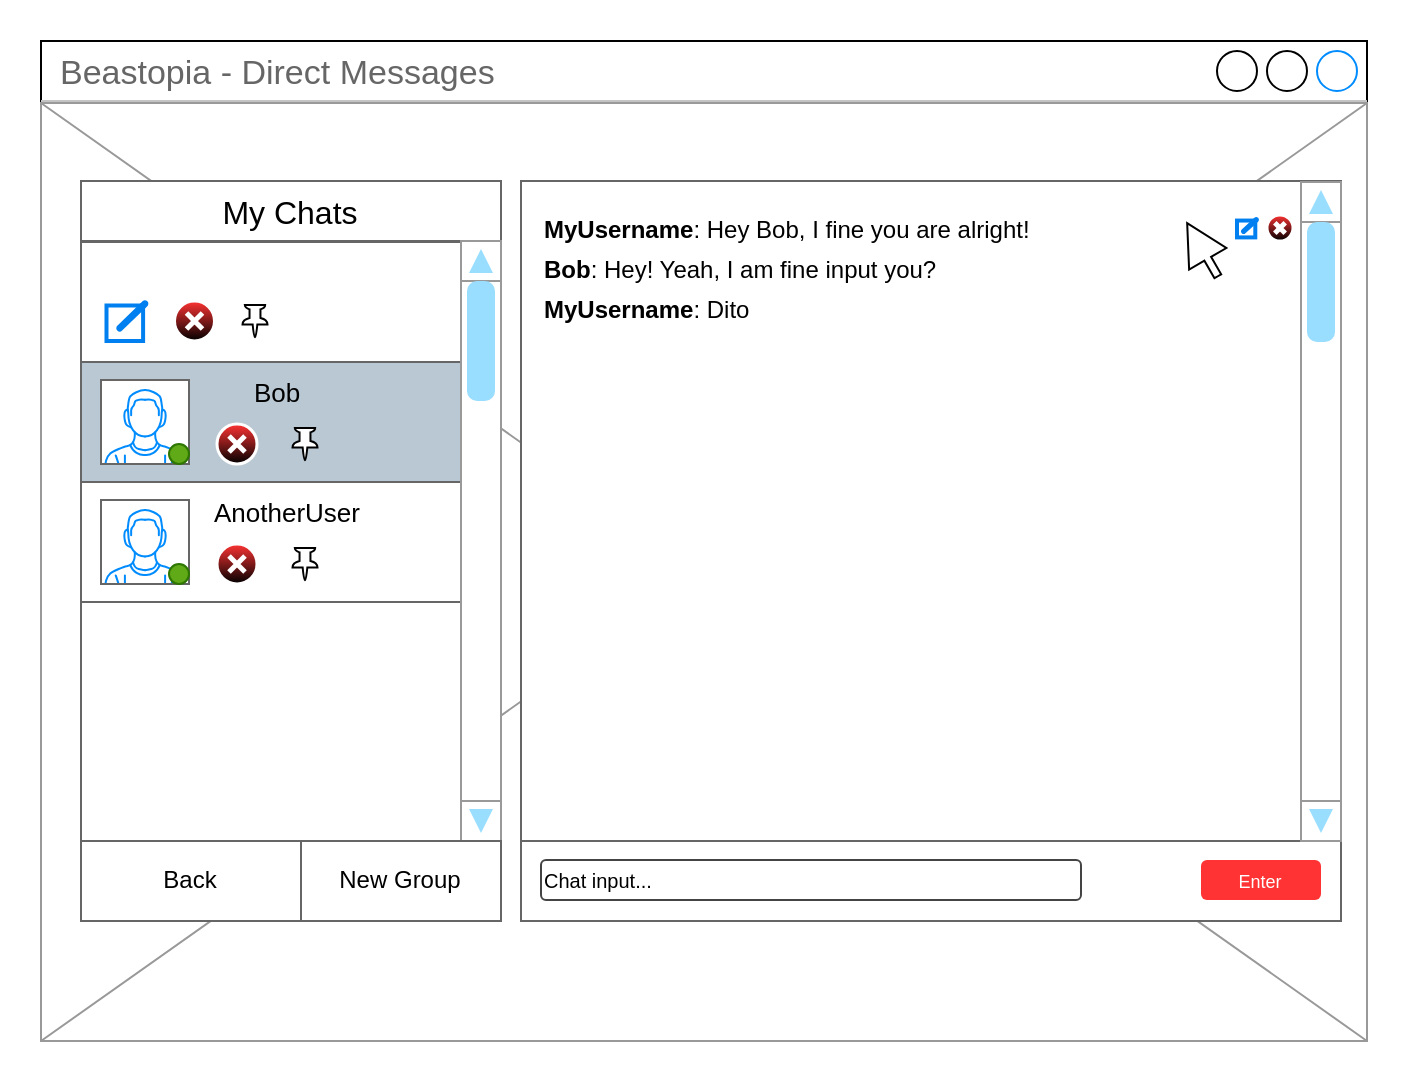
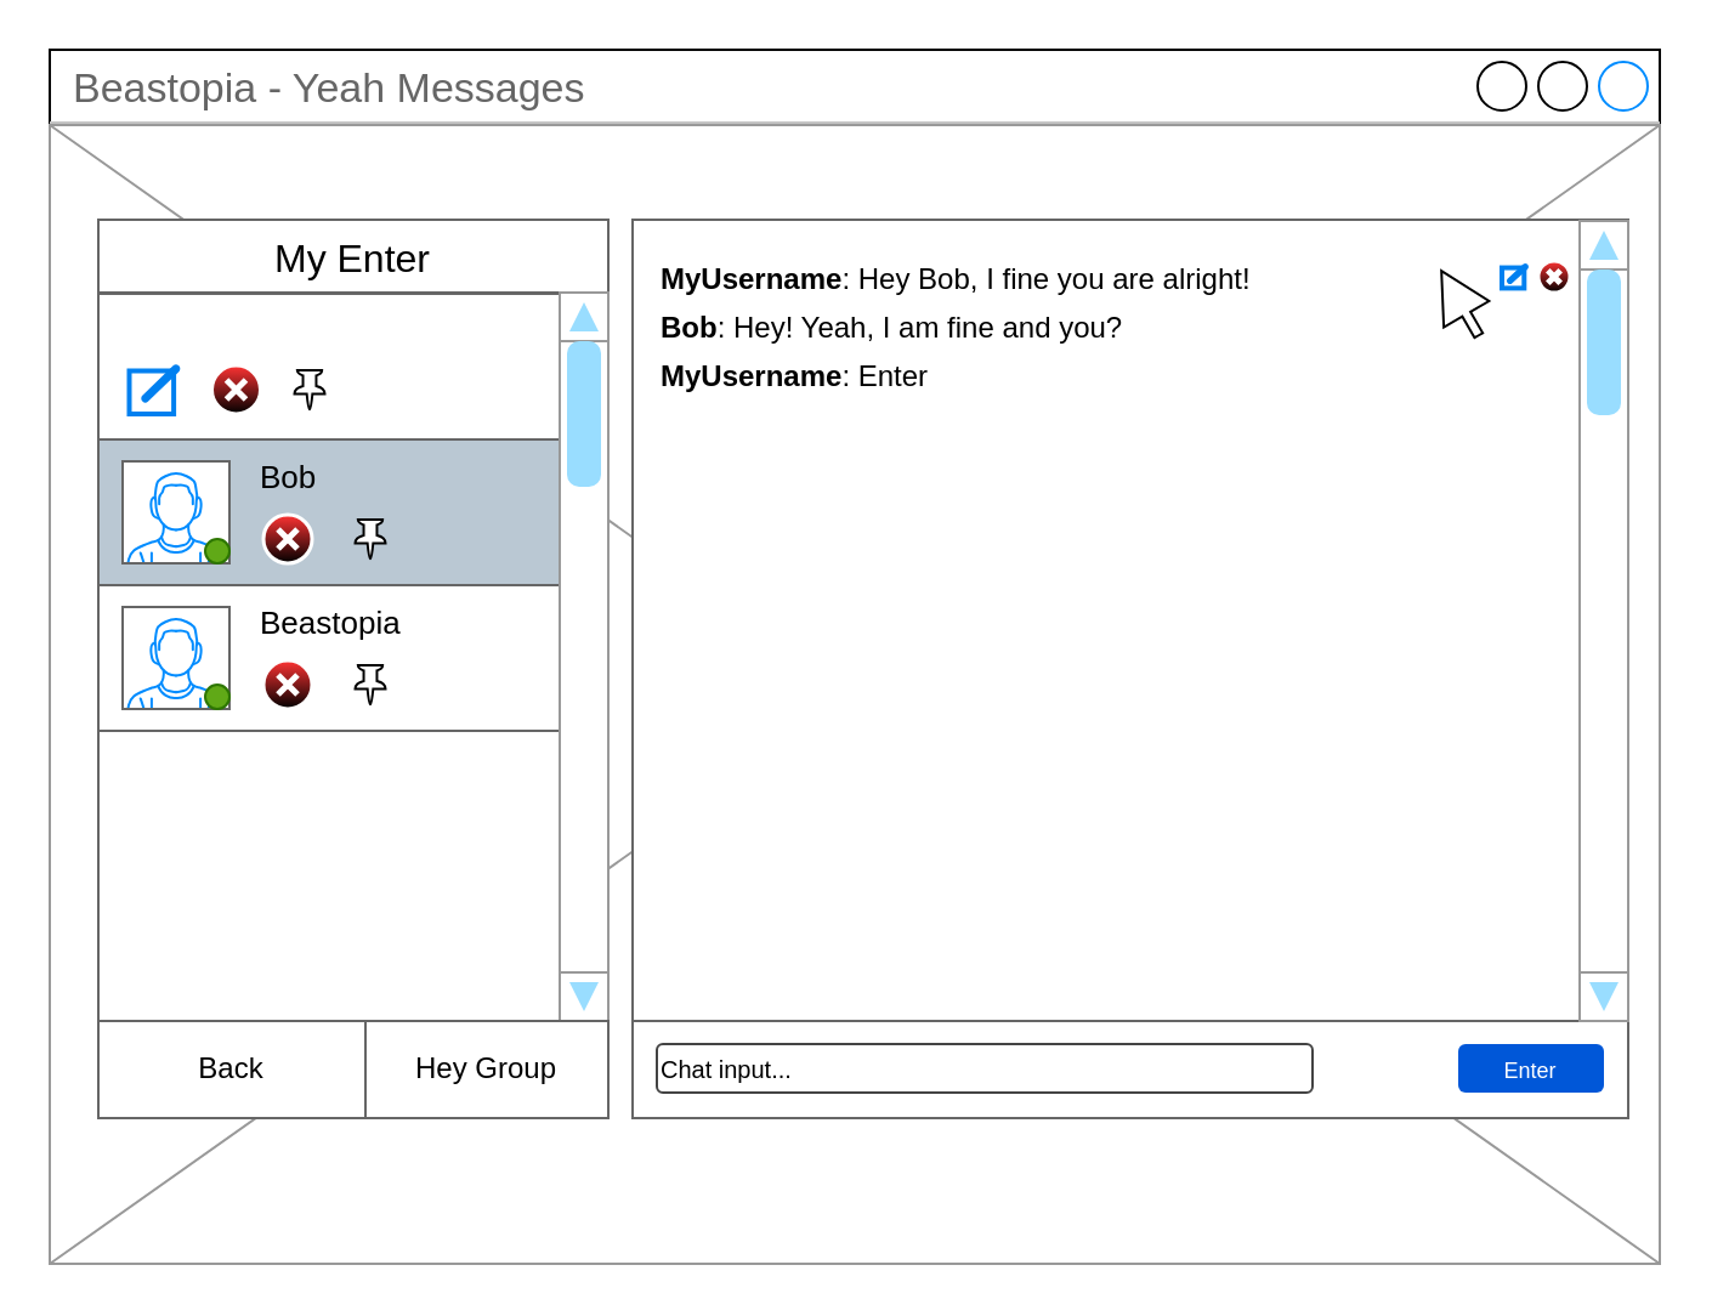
  <mxCell id="0" />
  <mxCell id="1" parent="0" />
- <mxCell id="2" value="Beastopia&amp;nbsp;- Direct Messages" style="strokeWidth=1;shadow=0;dashed=0;align=center;html=1;shape=mxgraph.mockup.containers.window;align=left;verticalAlign=top;spacingLeft=8;strokeColor2=#008cff;strokeColor3=#c4c4c4;fontColor=#666666;mainText=;fontSize=17;labelBackgroundColor=none;whiteSpace=wrap;" vertex="1" parent="1"><mxGeometry x="20" y="20" width="663" height="500" as="geometry" /></mxCell>
+ <mxCell id="2" value="Beastopia&amp;nbsp;- Yeah Messages" style="strokeWidth=1;shadow=0;dashed=0;align=center;html=1;shape=mxgraph.mockup.containers.window;align=left;verticalAlign=top;spacingLeft=8;strokeColor2=#008cff;strokeColor3=#c4c4c4;fontColor=#666666;mainText=;fontSize=17;labelBackgroundColor=none;whiteSpace=wrap;" vertex="1" parent="1"><mxGeometry x="20" y="20" width="663" height="500" as="geometry" /></mxCell>
  <mxCell id="3" value="" style="verticalLabelPosition=bottom;shadow=0;dashed=0;align=center;html=1;verticalAlign=top;strokeWidth=1;shape=mxgraph.mockup.graphics.simpleIcon;strokeColor=#999999;" vertex="1" parent="1"><mxGeometry x="20" y="51" width="663" height="469" as="geometry" /></mxCell>
  <mxCell id="4" value="&lt;p style=&quot;line-height: 20%;&quot;&gt;&lt;br&gt;&lt;/p&gt;" style="strokeWidth=1;shadow=0;dashed=0;align=center;html=1;shape=mxgraph.mockup.text.textBox;fontColor=#666666;align=left;fontSize=17;spacingLeft=4;spacingTop=-3;whiteSpace=wrap;strokeColor=#666666;mainText=" vertex="1" parent="1"><mxGeometry x="40" y="90" width="210" height="370" as="geometry" /></mxCell>
  <mxCell id="5" value="&lt;p style=&quot;line-height: 20%;&quot;&gt;&lt;br&gt;&lt;/p&gt;" style="strokeWidth=1;shadow=0;dashed=0;align=center;html=1;shape=mxgraph.mockup.text.textBox;fontColor=#666666;align=left;fontSize=17;spacingLeft=4;spacingTop=-3;whiteSpace=wrap;strokeColor=#666666;mainText=" vertex="1" parent="1"><mxGeometry x="260" y="90" width="410" height="370" as="geometry" /></mxCell>
  <mxCell id="6" value="" style="strokeWidth=1;shadow=0;dashed=0;align=center;html=1;shape=mxgraph.mockup.text.textBox;fontColor=#666666;align=left;fontSize=17;spacingLeft=4;spacingTop=-3;whiteSpace=wrap;strokeColor=#666666;mainText=" vertex="1" parent="1"><mxGeometry x="40" y="90" width="210" height="30" as="geometry" /></mxCell>
- <mxCell id="7" value="My Chats" style="text;html=1;strokeColor=none;fillColor=none;align=center;verticalAlign=middle;whiteSpace=wrap;rounded=0;fontSize=16;" vertex="1" parent="1"><mxGeometry x="73" y="90.5" width="144" height="30" as="geometry" /></mxCell>
+ <mxCell id="7" value="My Enter" style="text;html=1;strokeColor=none;fillColor=none;align=center;verticalAlign=middle;whiteSpace=wrap;rounded=0;fontSize=16;" vertex="1" parent="1"><mxGeometry x="73" y="90.5" width="144" height="30" as="geometry" /></mxCell>
  <mxCell id="8" value="" style="rounded=0;whiteSpace=wrap;html=1;strokeColor=#666666;" vertex="1" parent="1"><mxGeometry x="260" y="420" width="410" height="40" as="geometry" /></mxCell>
  <mxCell id="9" value="&lt;font style=&quot;font-size: 10px;&quot;&gt;Chat input...&lt;/font&gt;" style="strokeWidth=1;html=1;shadow=0;dashed=0;shape=mxgraph.ios.iTextInput;strokeColor=#444444;buttonText=;fontSize=8;whiteSpace=wrap;align=left;" vertex="1" parent="1"><mxGeometry x="270" y="429.5" width="270" height="20" as="geometry" /></mxCell>
- <mxCell id="10" value="&lt;font style=&quot;font-size: 9px;&quot;&gt;Enter&lt;/font&gt;" style="rounded=1;fillColor=#ff3333;strokeColor=none;html=1;whiteSpace=wrap;fontColor=#ffffff;align=center;verticalAlign=middle;fontStyle=0;fontSize=12;sketch=0;" vertex="1" parent="1"><mxGeometry x="600" y="429.5" width="60" height="20" as="geometry" /></mxCell>
+ <mxCell id="10" value="&lt;font style=&quot;font-size: 9px;&quot;&gt;Enter&lt;/font&gt;" style="rounded=1;fillColor=#0057D8;strokeColor=none;html=1;whiteSpace=wrap;fontColor=#ffffff;align=center;verticalAlign=middle;fontStyle=0;fontSize=12;sketch=0;" vertex="1" parent="1"><mxGeometry x="600" y="429.5" width="60" height="20" as="geometry" /></mxCell>
  <mxCell id="11" value="&lt;b&gt;MyUsername&lt;/b&gt;: Hey Bob, I fine you are alright!" style="text;html=1;strokeColor=none;fillColor=none;align=left;verticalAlign=middle;whiteSpace=wrap;rounded=0;" vertex="1" parent="1"><mxGeometry x="270" y="100" width="348" height="30" as="geometry" /></mxCell>
  <mxCell id="12" value="" style="verticalLabelPosition=bottom;shadow=0;dashed=0;align=center;html=1;verticalAlign=top;strokeWidth=1;shape=mxgraph.mockup.navigation.scrollBar;strokeColor=#999999;barPos=100;fillColor2=#99ddff;strokeColor2=none;direction=north;" vertex="1" parent="1"><mxGeometry x="650" y="90.5" width="20" height="329.5" as="geometry" /></mxCell>
- <mxCell id="13" value="&lt;b&gt;Bob&lt;/b&gt;: Hey! Yeah, I am fine input you?" style="text;html=1;strokeColor=none;fillColor=none;align=left;verticalAlign=middle;whiteSpace=wrap;rounded=0;" vertex="1" parent="1"><mxGeometry x="270" y="120" width="358" height="30" as="geometry" /></mxCell>
- <mxCell id="14" value="&lt;b&gt;MyUsername&lt;/b&gt;: Dito" style="text;html=1;strokeColor=none;fillColor=none;align=left;verticalAlign=middle;whiteSpace=wrap;rounded=0;" vertex="1" parent="1"><mxGeometry x="270" y="140" width="370" height="30" as="geometry" /></mxCell>
+ <mxCell id="13" value="&lt;b&gt;Bob&lt;/b&gt;: Hey! Yeah, I am fine and you?" style="text;html=1;strokeColor=none;fillColor=none;align=left;verticalAlign=middle;whiteSpace=wrap;rounded=0;" vertex="1" parent="1"><mxGeometry x="270" y="120" width="358" height="30" as="geometry" /></mxCell>
+ <mxCell id="14" value="&lt;b&gt;MyUsername&lt;/b&gt;: Enter" style="text;html=1;strokeColor=none;fillColor=none;align=left;verticalAlign=middle;whiteSpace=wrap;rounded=0;" vertex="1" parent="1"><mxGeometry x="270" y="140" width="370" height="30" as="geometry" /></mxCell>
  <mxCell id="15" value="" style="rounded=0;whiteSpace=wrap;html=1;strokeColor=#666666;" vertex="1" parent="1"><mxGeometry x="40" y="120.5" width="190" height="60" as="geometry" /></mxCell>
  <mxCell id="16" value="" style="rounded=0;whiteSpace=wrap;html=1;fillColor=#bac8d3;strokeColor=#666666;" vertex="1" parent="1"><mxGeometry x="40" y="180.5" width="190" height="60" as="geometry" /></mxCell>
  <mxCell id="17" value="" style="rounded=0;whiteSpace=wrap;html=1;strokeColor=#666666;" vertex="1" parent="1"><mxGeometry x="40" y="240.5" width="190" height="60" as="geometry" /></mxCell>
- <mxCell id="18" value="&lt;p style=&quot;line-height: 120%; font-size: 13px;&quot;&gt;&lt;span style=&quot;font-size: 13px;&quot;&gt;Bob&lt;/span&gt;&lt;/p&gt;" style="text;html=1;strokeColor=none;fillColor=none;align=left;verticalAlign=middle;whiteSpace=wrap;rounded=0;fontSize=13;" vertex="1" parent="1"><mxGeometry x="125" y="189.5" width="98" height="12.5" as="geometry" /></mxCell>
+ <mxCell id="18" value="&lt;p style=&quot;line-height: 120%; font-size: 13px;&quot;&gt;&lt;span style=&quot;font-size: 13px;&quot;&gt;Bob&lt;/span&gt;&lt;/p&gt;" style="text;html=1;strokeColor=none;fillColor=none;align=left;verticalAlign=middle;whiteSpace=wrap;rounded=0;fontSize=13;" vertex="1" parent="1"><mxGeometry x="105" y="189.5" width="98" height="12.5" as="geometry" /></mxCell>
  <mxCell id="19" value="" style="verticalLabelPosition=bottom;shadow=0;dashed=0;align=center;html=1;verticalAlign=top;strokeWidth=1;shape=mxgraph.mockup.containers.userMale;strokeColor=#666666;strokeColor2=#008cff;" vertex="1" parent="1"><mxGeometry x="50" y="189.5" width="44" height="42" as="geometry" /></mxCell>
  <mxCell id="20" value="" style="ellipse;whiteSpace=wrap;html=1;aspect=fixed;fillColor=#60a917;fontColor=#ffffff;strokeColor=#2D7600;" vertex="1" parent="1"><mxGeometry x="84" y="221.5" width="10" height="10" as="geometry" /></mxCell>
  <mxCell id="21" value="" style="html=1;verticalLabelPosition=bottom;align=center;labelBackgroundColor=#ffffff;verticalAlign=top;strokeWidth=2;strokeColor=#0080F0;shadow=0;dashed=0;shape=mxgraph.ios7.icons.edit;" vertex="1" parent="1"><mxGeometry x="52.75" y="150.6" width="20" height="19.4" as="geometry" /></mxCell>
- <mxCell id="22" value="&lt;p style=&quot;line-height: 120%; font-size: 13px;&quot;&gt;&lt;span style=&quot;font-size: 13px;&quot;&gt;AnotherUser&lt;/span&gt;&lt;/p&gt;" style="text;html=1;strokeColor=none;fillColor=none;align=left;verticalAlign=middle;whiteSpace=wrap;rounded=0;fontSize=13;" vertex="1" parent="1"><mxGeometry x="105" y="249.5" width="98" height="12.5" as="geometry" /></mxCell>
+ <mxCell id="22" value="&lt;p style=&quot;line-height: 120%; font-size: 13px;&quot;&gt;&lt;span style=&quot;font-size: 13px;&quot;&gt;Beastopia&lt;/span&gt;&lt;/p&gt;" style="text;html=1;strokeColor=none;fillColor=none;align=left;verticalAlign=middle;whiteSpace=wrap;rounded=0;fontSize=13;" vertex="1" parent="1"><mxGeometry x="105" y="249.5" width="98" height="12.5" as="geometry" /></mxCell>
  <mxCell id="23" value="" style="verticalLabelPosition=bottom;shadow=0;dashed=0;align=center;html=1;verticalAlign=top;strokeWidth=1;shape=mxgraph.mockup.containers.userMale;strokeColor=#666666;strokeColor2=#008cff;" vertex="1" parent="1"><mxGeometry x="50" y="249.5" width="44" height="42" as="geometry" /></mxCell>
  <mxCell id="24" value="" style="ellipse;whiteSpace=wrap;html=1;aspect=fixed;fillColor=#60a917;fontColor=#ffffff;strokeColor=#2D7600;" vertex="1" parent="1"><mxGeometry x="84" y="281.5" width="10" height="10" as="geometry" /></mxCell>
  <mxCell id="25" value="" style="verticalLabelPosition=bottom;shadow=0;dashed=0;align=center;html=1;verticalAlign=top;strokeWidth=1;shape=mxgraph.mockup.navigation.scrollBar;strokeColor=#999999;barPos=100;fillColor2=#99ddff;strokeColor2=none;direction=north;" vertex="1" parent="1"><mxGeometry x="230" y="120" width="20" height="300" as="geometry" /></mxCell>
  <mxCell id="26" value="" style="strokeWidth=1;shadow=0;dashed=0;align=center;html=1;shape=mxgraph.mockup.text.textBox;fontColor=#666666;align=left;fontSize=17;spacingLeft=4;spacingTop=-3;whiteSpace=wrap;strokeColor=#666666;mainText=" vertex="1" parent="1"><mxGeometry x="40" y="420" width="110" height="40" as="geometry" /></mxCell>
  <mxCell id="27" value="" style="strokeWidth=1;shadow=0;dashed=0;align=center;html=1;shape=mxgraph.mockup.text.textBox;fontColor=#666666;align=left;fontSize=17;spacingLeft=4;spacingTop=-3;whiteSpace=wrap;strokeColor=#666666;mainText=" vertex="1" parent="1"><mxGeometry x="150" y="420" width="100" height="40" as="geometry" /></mxCell>
  <mxCell id="28" value="Back" style="text;html=1;strokeColor=none;fillColor=none;align=center;verticalAlign=middle;whiteSpace=wrap;rounded=0;" vertex="1" parent="1"><mxGeometry x="40" y="425" width="110" height="30" as="geometry" /></mxCell>
- <mxCell id="29" value="&lt;font style=&quot;font-size: 12px;&quot;&gt;New Group&lt;/font&gt;" style="text;html=1;strokeColor=none;fillColor=none;align=center;verticalAlign=middle;whiteSpace=wrap;rounded=0;" vertex="1" parent="1"><mxGeometry x="145" y="425" width="110" height="30" as="geometry" /></mxCell>
+ <mxCell id="29" value="&lt;font style=&quot;font-size: 12px;&quot;&gt;Hey Group&lt;/font&gt;" style="text;html=1;strokeColor=none;fillColor=none;align=center;verticalAlign=middle;whiteSpace=wrap;rounded=0;" vertex="1" parent="1"><mxGeometry x="145" y="425" width="110" height="30" as="geometry" /></mxCell>
  <mxCell id="30" value="" style="verticalLabelPosition=bottom;verticalAlign=top;html=1;shadow=0;dashed=0;strokeWidth=1;shape=mxgraph.ios.iDeleteApp;fillColor=#FF3333;fillColor2=#000000;strokeColor=#ffffff;sketch=0;" vertex="1" parent="1"><mxGeometry x="86.75" y="150" width="20" height="20" as="geometry" /></mxCell>
  <mxCell id="31" value="" style="verticalLabelPosition=bottom;verticalAlign=top;html=1;shadow=0;dashed=0;strokeWidth=1;shape=mxgraph.ios.iDeleteApp;fillColor=#FF3333;fillColor2=#000000;strokeColor=#ffffff;sketch=0;" vertex="1" parent="1"><mxGeometry x="108" y="211.5" width="20" height="20" as="geometry" /></mxCell>
  <mxCell id="32" value="" style="verticalLabelPosition=bottom;verticalAlign=top;html=1;shadow=0;dashed=0;strokeWidth=1;shape=mxgraph.ios.iDeleteApp;fillColor=#FF3333;fillColor2=#000000;strokeColor=#ffffff;sketch=0;" vertex="1" parent="1"><mxGeometry x="108" y="271.5" width="20" height="20" as="geometry" /></mxCell>
  <mxCell id="33" value="" style="html=1;verticalLabelPosition=bottom;align=center;labelBackgroundColor=#ffffff;verticalAlign=top;strokeWidth=2;strokeColor=#0080F0;shadow=0;dashed=0;shape=mxgraph.ios7.icons.edit;" vertex="1" parent="1"><mxGeometry x="618" y="109" width="10" height="9.2" as="geometry" /></mxCell>
  <mxCell id="34" value="" style="verticalLabelPosition=bottom;verticalAlign=top;html=1;shadow=0;dashed=0;strokeWidth=1;shape=mxgraph.ios.iDeleteApp;fillColor=#FF3333;fillColor2=#000000;strokeColor=#ffffff;sketch=0;" vertex="1" parent="1"><mxGeometry x="633" y="107" width="13" height="13" as="geometry" /></mxCell>
  <mxCell id="35" value="" style="sketch=0;pointerEvents=1;shadow=0;dashed=0;html=1;labelPosition=center;verticalLabelPosition=bottom;verticalAlign=top;outlineConnect=0;align=center;shape=mxgraph.office.concepts.pin;" vertex="1" parent="1"><mxGeometry x="120.75" y="152" width="12.5" height="16" as="geometry" /></mxCell>
  <mxCell id="36" value="" style="sketch=0;pointerEvents=1;shadow=0;dashed=0;html=1;labelPosition=center;verticalLabelPosition=bottom;verticalAlign=top;outlineConnect=0;align=center;shape=mxgraph.office.concepts.pin;" vertex="1" parent="1"><mxGeometry x="145.75" y="213.5" width="12.5" height="16" as="geometry" /></mxCell>
  <mxCell id="37" value="" style="sketch=0;pointerEvents=1;shadow=0;dashed=0;html=1;labelPosition=center;verticalLabelPosition=bottom;verticalAlign=top;outlineConnect=0;align=center;shape=mxgraph.office.concepts.pin;" vertex="1" parent="1"><mxGeometry x="145.75" y="273.5" width="12.5" height="16" as="geometry" /></mxCell>
  <mxCell id="38" value="" style="html=1;shadow=0;dashed=0;align=center;verticalAlign=middle;shape=mxgraph.arrows2.arrow;dy=0.82;dx=20.57;direction=north;notch=0;rotation=-30;fontSize=8;spacingTop=0;fontFamily=Verdana;" vertex="1" parent="1"><mxGeometry x="590" y="109" width="21.5" height="30.67" as="geometry" /></mxCell>
